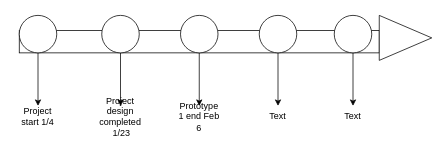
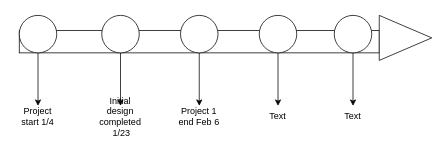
  <mxCell id="0" />
  <mxCell id="1" parent="0" />
  <mxCell id="2" value="" style="rounded=0;whiteSpace=wrap;html=1;" vertex="1" parent="1"><mxGeometry x="25" y="40" width="480" height="30" as="geometry" /></mxCell>
  <mxCell id="3" value="" style="triangle;whiteSpace=wrap;html=1;" vertex="1" parent="1"><mxGeometry x="505" y="20" width="70" height="60" as="geometry" /></mxCell>
  <mxCell id="4" value="" style="ellipse;whiteSpace=wrap;html=1;aspect=fixed;" vertex="1" parent="1"><mxGeometry x="25" y="20" width="50" height="50" as="geometry" /></mxCell>
  <mxCell id="5" value="" style="ellipse;whiteSpace=wrap;html=1;aspect=fixed;" vertex="1" parent="1"><mxGeometry x="135" y="20" width="50" height="50" as="geometry" /></mxCell>
  <mxCell id="6" value="" style="ellipse;whiteSpace=wrap;html=1;aspect=fixed;" vertex="1" parent="1"><mxGeometry x="240" y="20" width="50" height="50" as="geometry" /></mxCell>
  <mxCell id="7" value="" style="ellipse;whiteSpace=wrap;html=1;aspect=fixed;" vertex="1" parent="1"><mxGeometry x="345" y="20" width="50" height="50" as="geometry" /></mxCell>
  <mxCell id="8" value="" style="ellipse;whiteSpace=wrap;html=1;aspect=fixed;" vertex="1" parent="1"><mxGeometry x="445" y="20" width="50" height="50" as="geometry" /></mxCell>
  <mxCell id="9" value="" style="endArrow=classic;html=1;rounded=0;" edge="1" parent="1" source="4"><mxGeometry width="50" height="50" relative="1" as="geometry"><mxPoint x="50" y="120" as="sourcePoint" /><mxPoint x="50" y="140.711" as="targetPoint" /></mxGeometry></mxCell>
  <mxCell id="10" value="" style="endArrow=classic;html=1;rounded=0;" edge="1" parent="1" source="5"><mxGeometry width="50" height="50" relative="1" as="geometry"><mxPoint x="160" y="120" as="sourcePoint" /><mxPoint x="160" y="140.711" as="targetPoint" /></mxGeometry></mxCell>
  <mxCell id="11" value="" style="endArrow=classic;html=1;rounded=0;" edge="1" parent="1" source="6"><mxGeometry width="50" height="50" relative="1" as="geometry"><mxPoint x="265" y="120" as="sourcePoint" /><mxPoint x="265" y="140.711" as="targetPoint" /></mxGeometry></mxCell>
  <mxCell id="12" value="" style="endArrow=classic;html=1;rounded=0;" edge="1" parent="1" source="7"><mxGeometry width="50" height="50" relative="1" as="geometry"><mxPoint x="370" y="120" as="sourcePoint" /><mxPoint x="370" y="140.711" as="targetPoint" /></mxGeometry></mxCell>
  <mxCell id="13" value="" style="endArrow=classic;html=1;rounded=0;" edge="1" parent="1" source="8"><mxGeometry width="50" height="50" relative="1" as="geometry"><mxPoint x="470" y="120" as="sourcePoint" /><mxPoint x="470" y="140.711" as="targetPoint" /></mxGeometry></mxCell>
  <mxCell id="14" value="Project start 1/4" style="text;html=1;strokeColor=none;fillColor=none;align=center;verticalAlign=middle;whiteSpace=wrap;rounded=0;" vertex="1" parent="1"><mxGeometry x="20" y="140" width="60" height="30" as="geometry" /></mxCell>
- <mxCell id="15" value="Project design completed &amp;nbsp;1/23" style="text;html=1;strokeColor=none;fillColor=none;align=center;verticalAlign=middle;whiteSpace=wrap;rounded=0;" vertex="1" parent="1"><mxGeometry x="130" y="140" width="60" height="30" as="geometry" /></mxCell>
+ <mxCell id="15" value="Initial design completed &amp;nbsp;1/23" style="text;html=1;strokeColor=none;fillColor=none;align=center;verticalAlign=middle;whiteSpace=wrap;rounded=0;" vertex="1" parent="1"><mxGeometry x="130" y="140" width="60" height="30" as="geometry" /></mxCell>
  <mxCell id="16" value="Text" style="text;html=1;strokeColor=none;fillColor=none;align=center;verticalAlign=middle;whiteSpace=wrap;rounded=0;" vertex="1" parent="1"><mxGeometry x="340" y="140" width="60" height="30" as="geometry" /></mxCell>
  <mxCell id="17" value="Text" style="text;html=1;strokeColor=none;fillColor=none;align=center;verticalAlign=middle;whiteSpace=wrap;rounded=0;" vertex="1" parent="1"><mxGeometry x="440" y="140" width="60" height="30" as="geometry" /></mxCell>
- <mxCell id="18" value="Prototype 1 end Feb 6" style="text;html=1;strokeColor=none;fillColor=none;align=center;verticalAlign=middle;whiteSpace=wrap;rounded=0;" vertex="1" parent="1"><mxGeometry x="235" y="140" width="60" height="30" as="geometry" /></mxCell>
+ <mxCell id="18" value="Project 1 end Feb 6" style="text;html=1;strokeColor=none;fillColor=none;align=center;verticalAlign=middle;whiteSpace=wrap;rounded=0;" vertex="1" parent="1"><mxGeometry x="235" y="140" width="60" height="30" as="geometry" /></mxCell>
